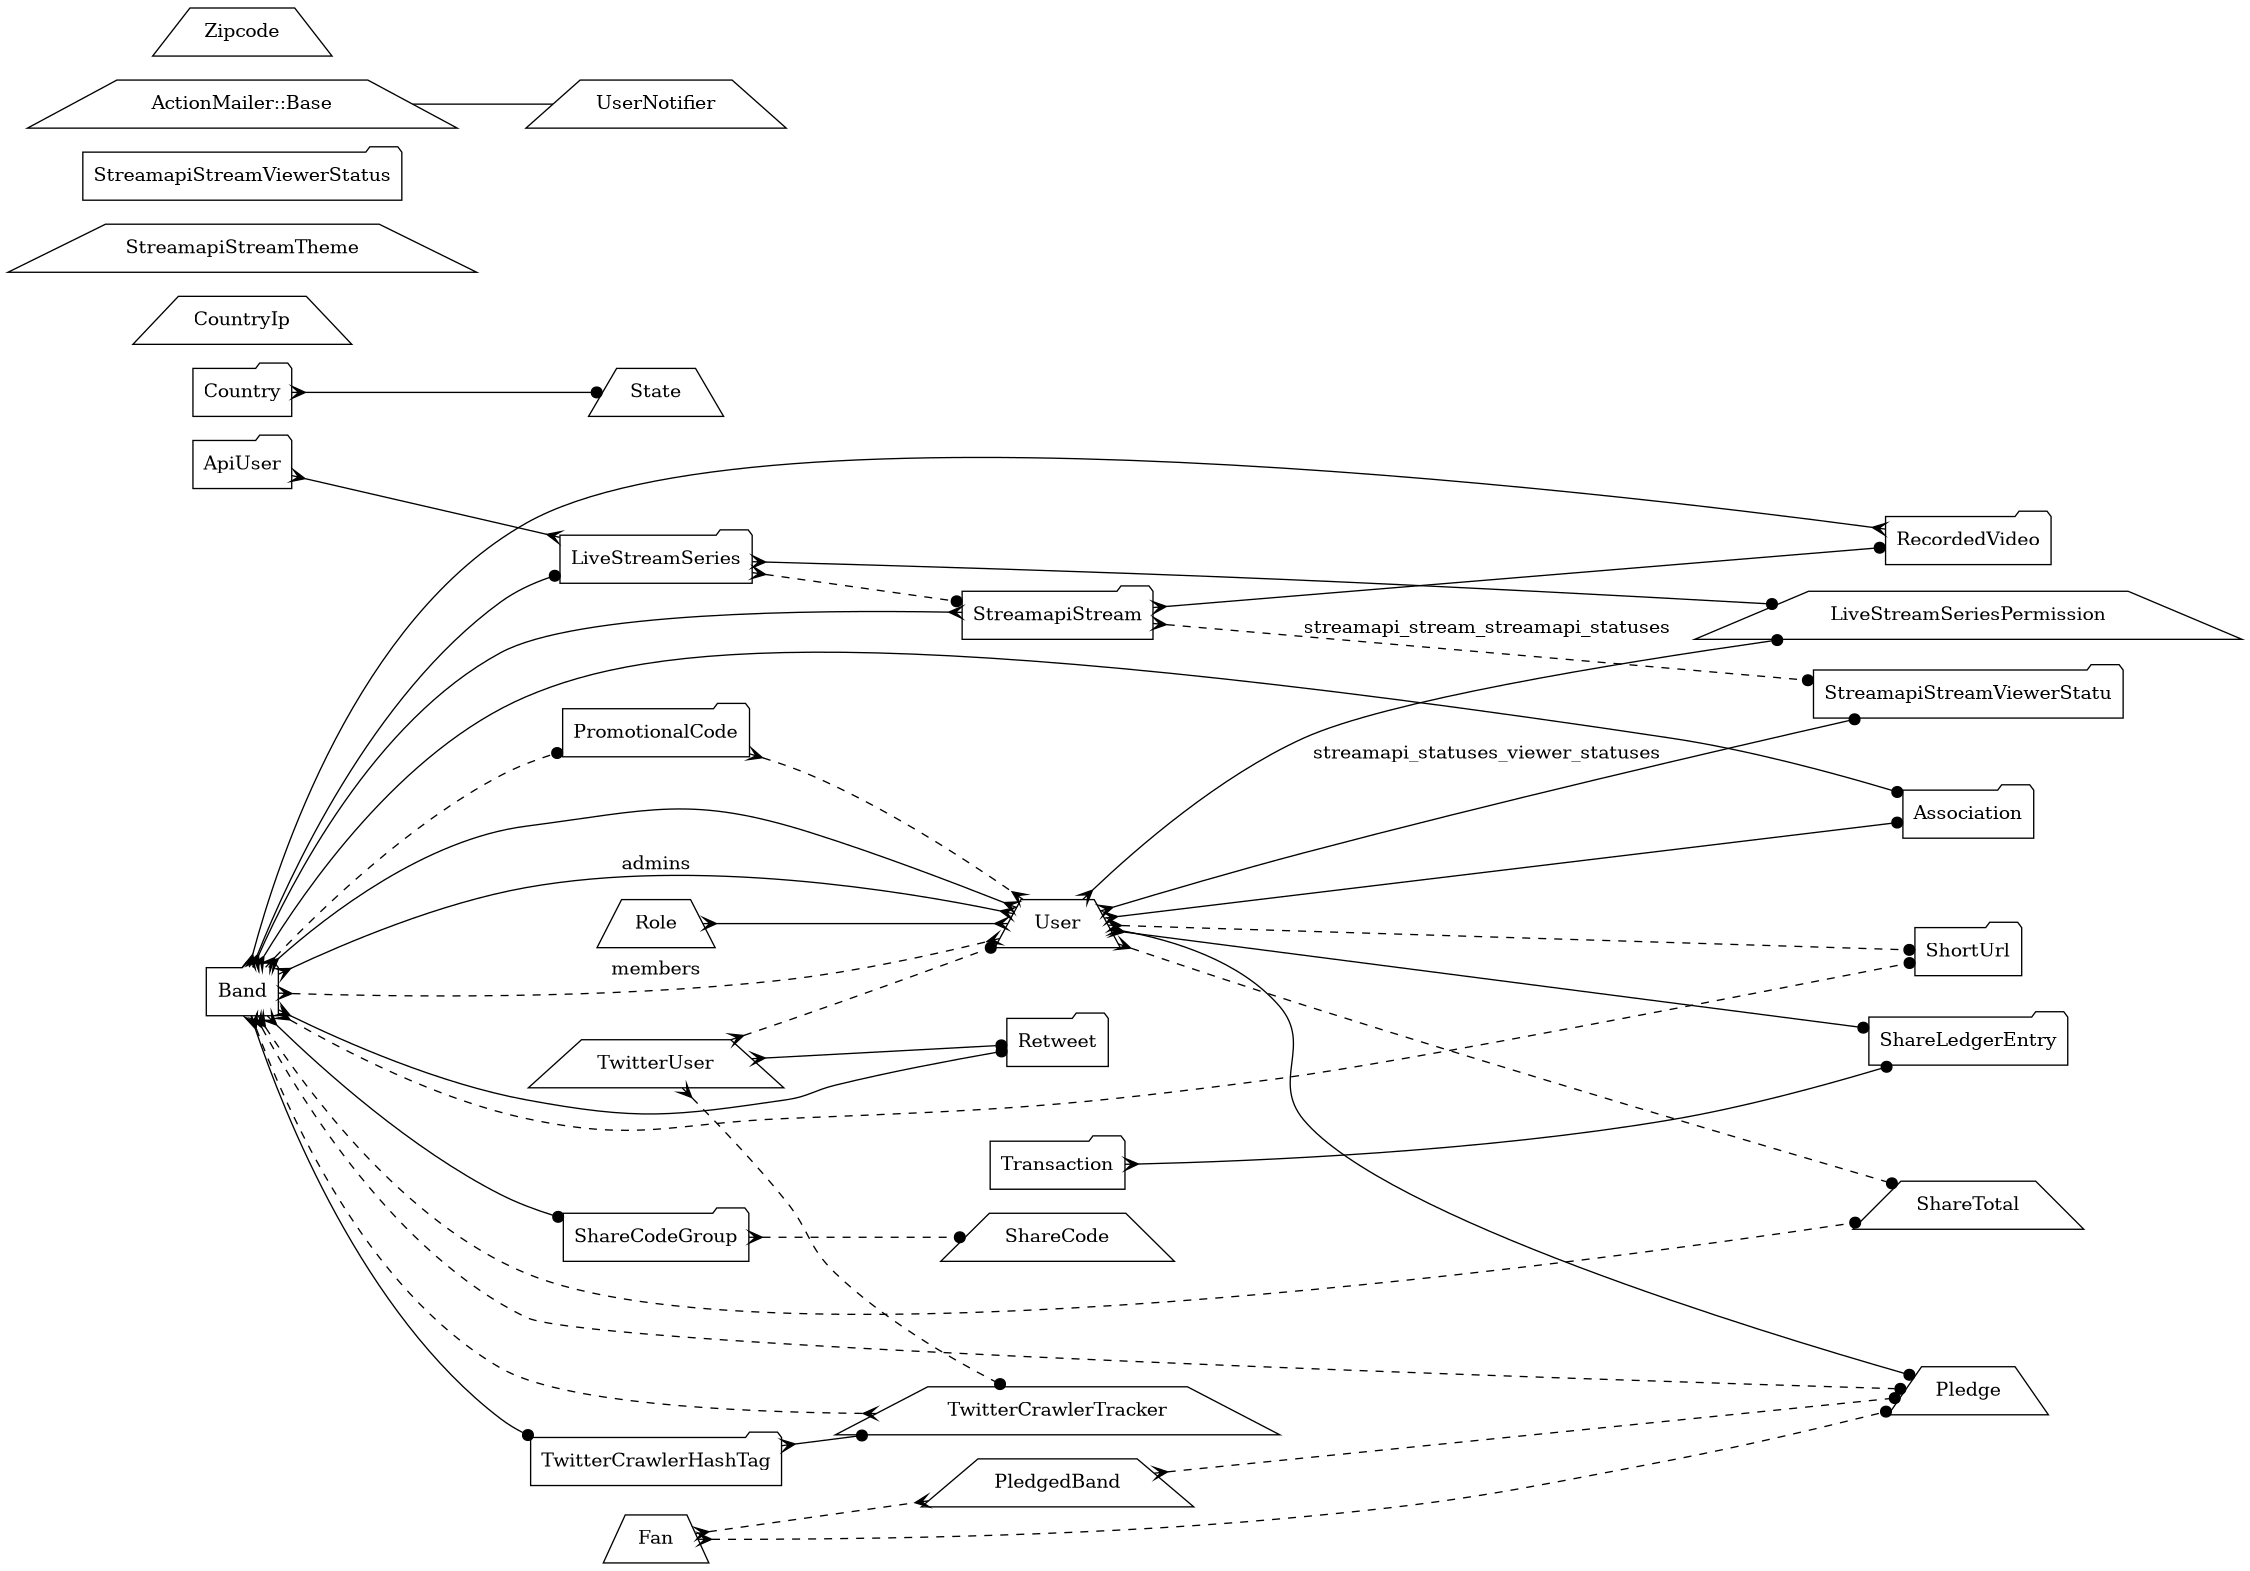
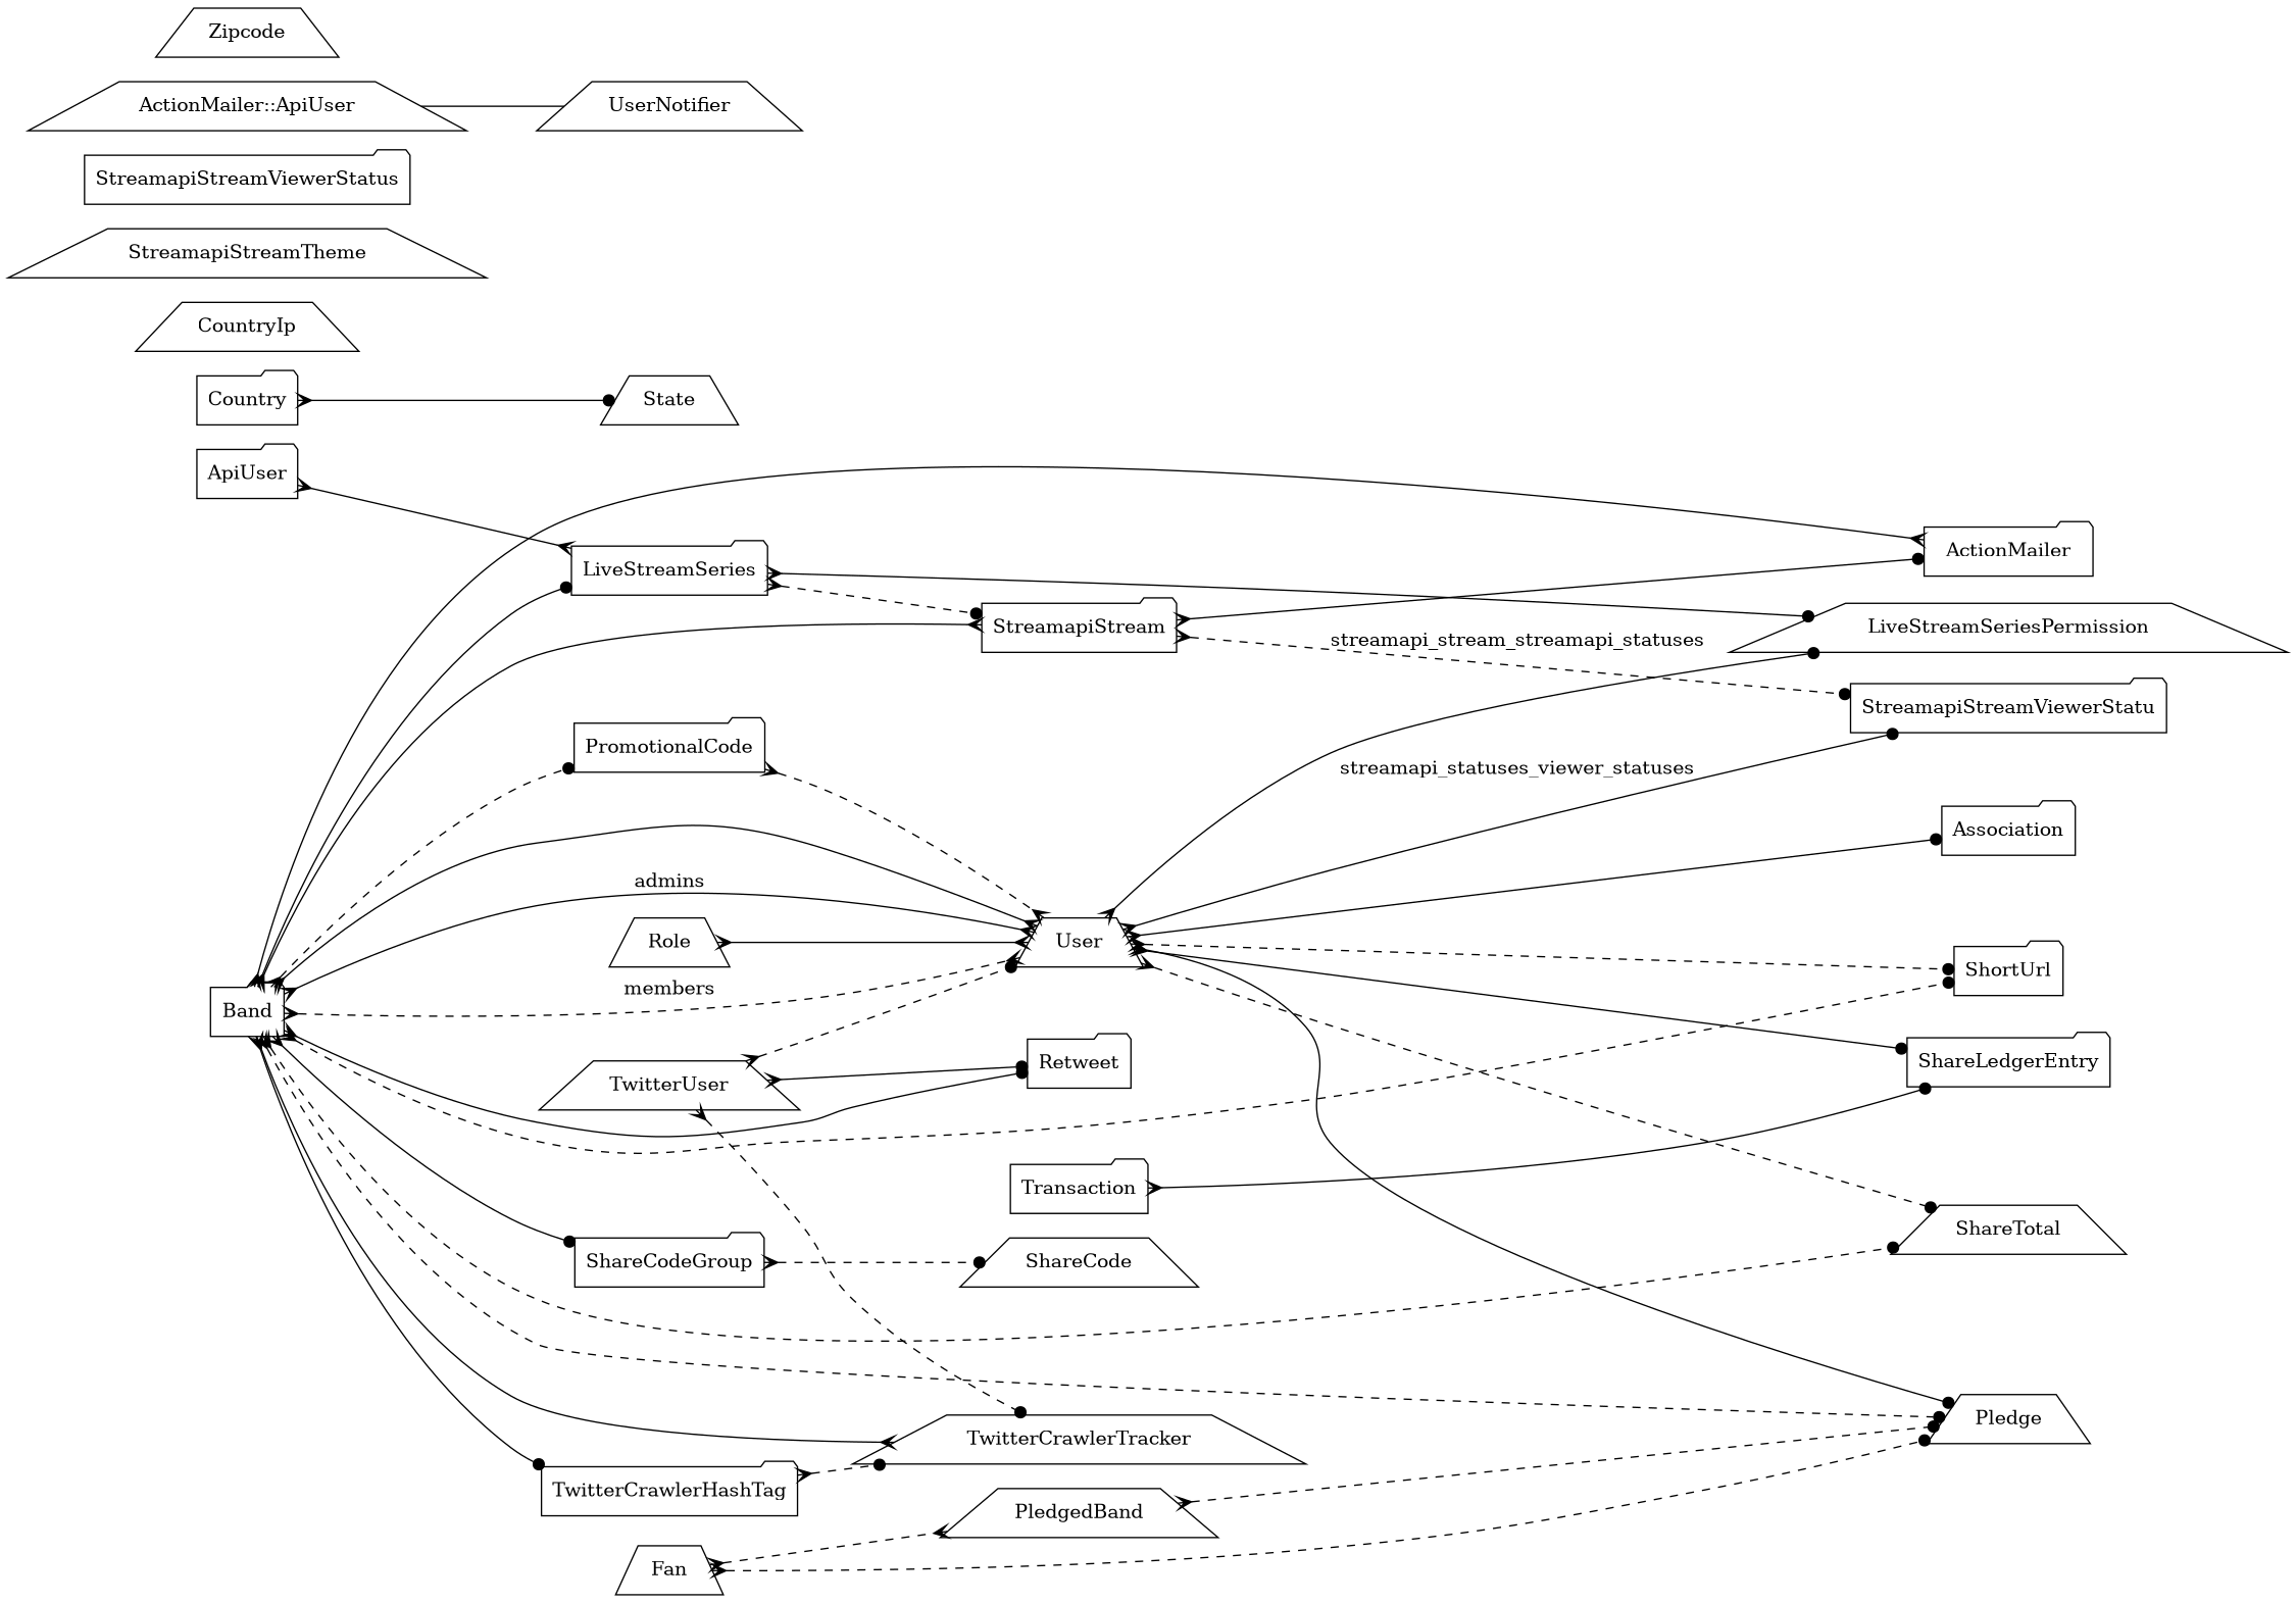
  digraph {
    rankdir=LR
    splines=true
    node [shape=folder]
    edge [arrowhead=dot arrowtail=crow dir=both style=solid]
    ApiUser
    LiveStreamSeries
    StreamapiStream
    LiveStreamSeriesPermission [shape=trapezium]
    Band
    Association
    Pledge [shape=trapezium]
    PromotionalCode
-   RecordedVideo
+   RecordedVideo [label=ActionMailer]
    Retweet
    ShareCodeGroup
    ShareTotal [shape=trapezium]
    ShortUrl
    TwitterCrawlerHashTag
    TwitterCrawlerTracker [shape=trapezium]
    User [shape=trapezium]
    ShareCode [shape=trapezium]
    StreamapiStreamViewerStatu
    ShareLedgerEntry
    State [shape=trapezium]
    Country
    CountryIp [shape=trapezium]
    Fan [shape=trapezium]
    PledgedBand [shape=trapezium]
    Role [shape=trapezium]
    StreamapiStreamTheme [shape=trapezium]
    StreamapiStreamViewerStatus
    Transaction
    TwitterUser [shape=trapezium]
    UserNotifier [shape=trapezium]
    Zipcode [shape=trapezium]
-   "ActionMailer::Base" [shape=trapezium]
+   "ActionMailer::Base" [shape=trapezium label="ActionMailer::ApiUser"]
    ApiUser -> LiveStreamSeries [arrowhead=crow]
    LiveStreamSeries -> StreamapiStream [style=dashed]
    LiveStreamSeries -> LiveStreamSeriesPermission
    StreamapiStream -> RecordedVideo
    StreamapiStream -> StreamapiStreamViewerStatu [label=streamapi_stream_streamapi_statuses style=dashed]
    Band -> LiveStreamSeries
    Band -> StreamapiStream [arrowhead=crow]
-   Band -> Association
    Band -> Pledge [style=dashed]
    Band -> PromotionalCode [style=dashed]
    Band -> RecordedVideo [arrowhead=crow]
    Band -> Retweet
    Band -> ShareCodeGroup
    Band -> ShareTotal [style=dashed]
    Band -> ShortUrl [style=dashed]
    Band -> TwitterCrawlerHashTag
-   Band -> TwitterCrawlerTracker [arrowhead=crow style=dashed]
+   Band -> TwitterCrawlerTracker [arrowhead=crow]
    Band -> User [arrowhead=crow]
    Band -> User [arrowhead=crow label=members style=dashed]
    Band -> User [arrowhead=crow label=admins]
    PromotionalCode -> User [arrowhead=crow style=dashed]
    ShareCodeGroup -> ShareCode [style=dashed]
-   TwitterCrawlerHashTag -> TwitterCrawlerTracker
+   TwitterCrawlerHashTag -> TwitterCrawlerTracker [style=dashed]
    User -> LiveStreamSeriesPermission
    User -> Association
    User -> Pledge
    User -> ShareTotal [style=dashed]
    User -> ShortUrl [style=dashed]
    User -> StreamapiStreamViewerStatu [label=streamapi_statuses_viewer_statuses]
    User -> ShareLedgerEntry
    Country -> State
    Fan -> Pledge [style=dashed]
    Fan -> PledgedBand [arrowhead=crow style=dashed]
    PledgedBand -> Pledge [style=dashed]
    Role -> User [arrowhead=crow]
    Transaction -> ShareLedgerEntry
    TwitterUser -> Retweet
    TwitterUser -> TwitterCrawlerTracker [style=dashed]
    TwitterUser -> User [style=dashed]
    "ActionMailer::Base" -> UserNotifier [arrowhead=none arrowtail=onormal dir=""]
  }
